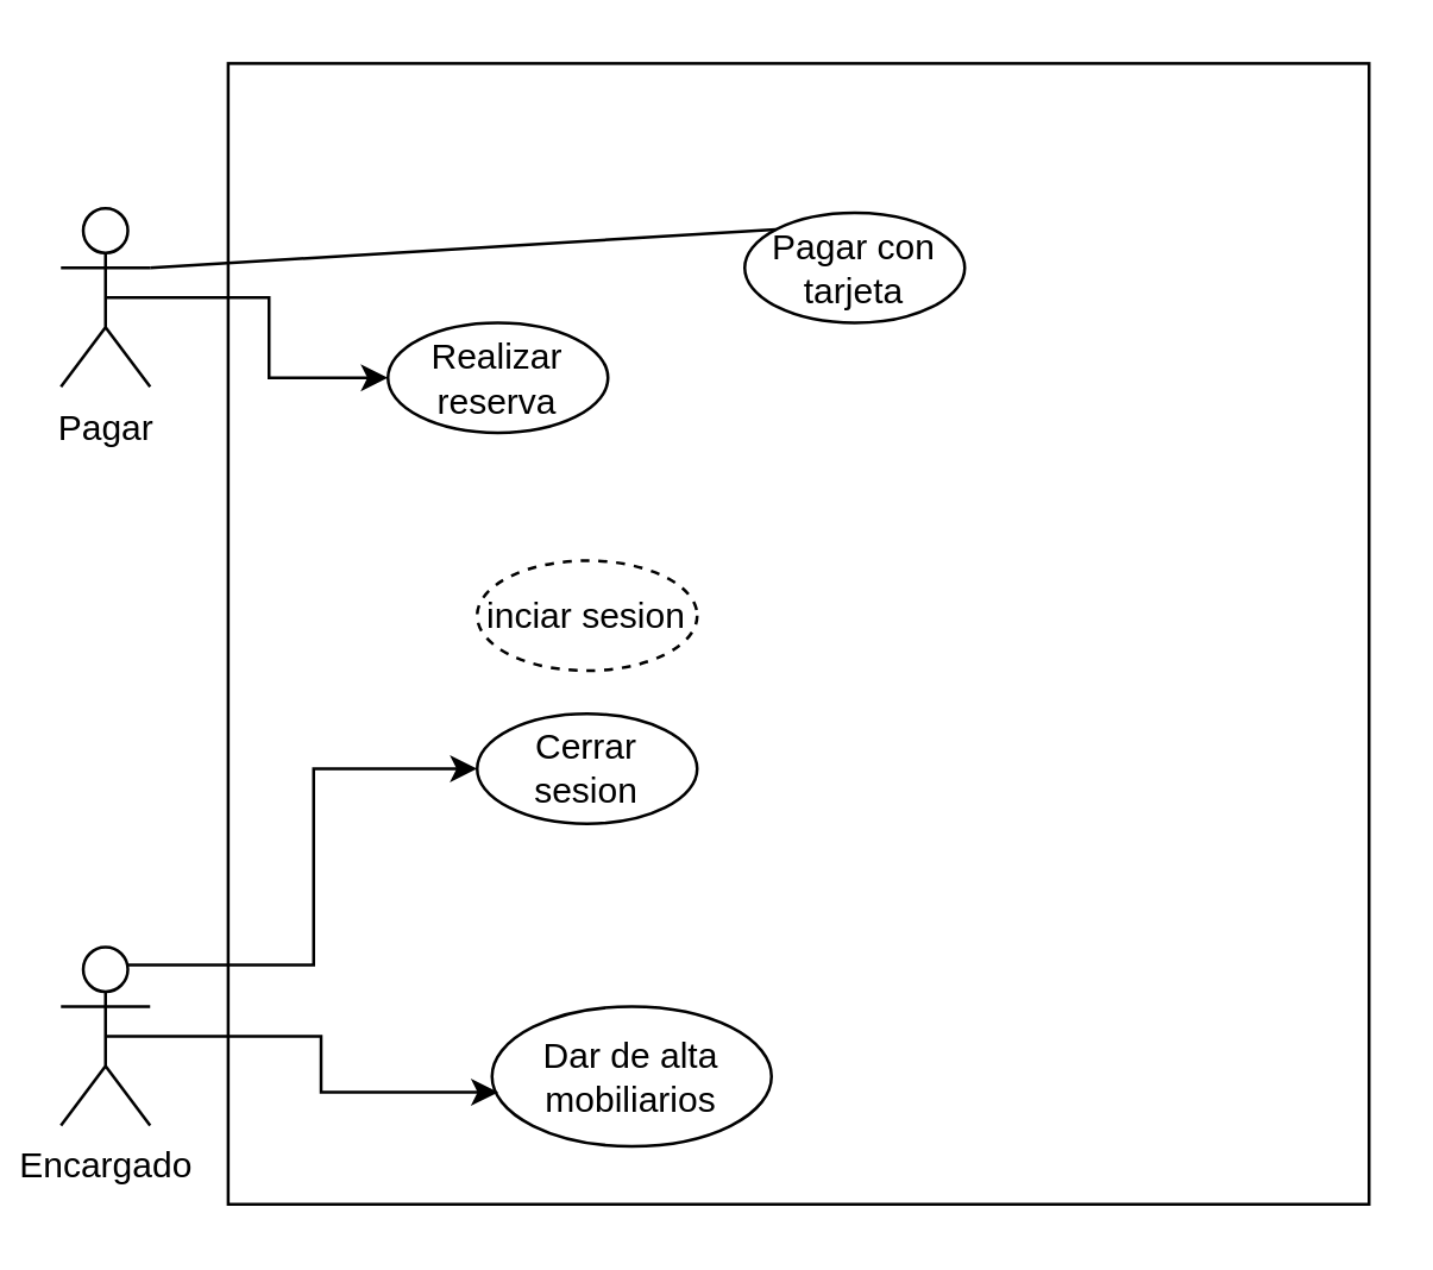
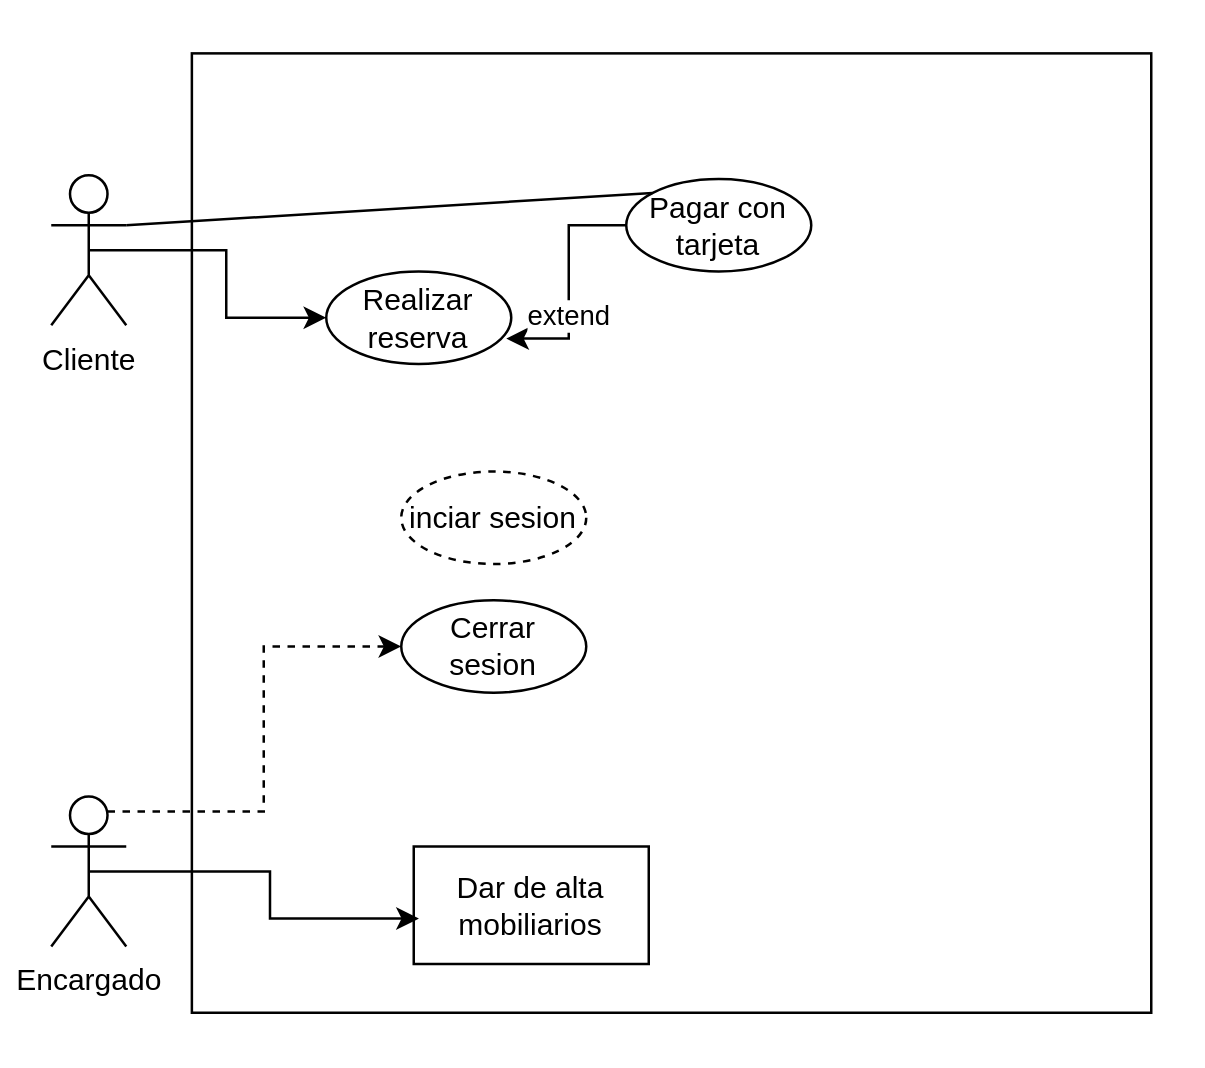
  <mxCell id="0" />
  <mxCell id="1" parent="0" />
  <mxCell id="2" value="" style="whiteSpace=wrap;html=1;aspect=fixed;movable=1;resizable=1;rotatable=1;deletable=1;editable=1;locked=0;connectable=1;" parent="1" vertex="1"><mxGeometry x="76.25" y="20.75" width="383.75" height="383.75" as="geometry" /></mxCell>
  <mxCell id="3" style="edgeStyle=orthogonalEdgeStyle;rounded=0;orthogonalLoop=1;jettySize=auto;html=1;exitX=0.5;exitY=0.5;exitDx=0;exitDy=0;exitPerimeter=0;" parent="1" source="4" target="7" edge="1"><mxGeometry relative="1" as="geometry" /></mxCell>
- <mxCell id="4" value="Pagar" style="shape=umlActor;verticalLabelPosition=bottom;verticalAlign=top;html=1;outlineConnect=0;" parent="1" vertex="1"><mxGeometry x="20" y="69.5" width="30" height="60" as="geometry" /></mxCell>
- <mxCell id="5" style="edgeStyle=orthogonalEdgeStyle;rounded=0;orthogonalLoop=1;jettySize=auto;html=1;exitX=0.75;exitY=0.1;exitDx=0;exitDy=0;exitPerimeter=0;entryX=0;entryY=0.5;entryDx=0;entryDy=0;" edge="1" parent="1" source="6" target="13"><mxGeometry relative="1" as="geometry" /></mxCell>
+ <mxCell id="4" value="Cliente" style="shape=umlActor;verticalLabelPosition=bottom;verticalAlign=top;html=1;outlineConnect=0;" parent="1" vertex="1"><mxGeometry x="20" y="69.5" width="30" height="60" as="geometry" /></mxCell>
+ <mxCell id="5" style="edgeStyle=orthogonalEdgeStyle;rounded=0;orthogonalLoop=1;jettySize=auto;html=1;exitX=0.75;exitY=0.1;exitDx=0;exitDy=0;exitPerimeter=0;entryX=0;entryY=0.5;entryDx=0;entryDy=0;dashed=1;" edge="1" parent="1" source="6" target="13"><mxGeometry relative="1" as="geometry" /></mxCell>
  <mxCell id="6" value="Encargado" style="shape=umlActor;verticalLabelPosition=bottom;verticalAlign=top;html=1;outlineConnect=0;" parent="1" vertex="1"><mxGeometry x="20" y="318" width="30" height="60" as="geometry" /></mxCell>
  <mxCell id="7" value="Realizar reserva" style="ellipse;whiteSpace=wrap;html=1;" parent="1" vertex="1"><mxGeometry x="130" y="108" width="74" height="37" as="geometry" /></mxCell>
  <mxCell id="8" value="Pagar con tarjeta" style="ellipse;whiteSpace=wrap;html=1;" parent="1" vertex="1"><mxGeometry x="250" y="71" width="74" height="37" as="geometry" /></mxCell>
- <mxCell id="9" value="Dar de alta mobiliarios" style="ellipse;whiteSpace=wrap;html=1;" parent="1" vertex="1"><mxGeometry x="165" y="338" width="94" height="47" as="geometry" /></mxCell>
+ <mxCell id="9" value="Dar de alta mobiliarios" style="whiteSpace=wrap;html=1;rounded=0;" parent="1" vertex="1"><mxGeometry x="165" y="338" width="94" height="47" as="geometry" /></mxCell>
+ <mxCell id="10" style="edgeStyle=orthogonalEdgeStyle;rounded=0;orthogonalLoop=1;jettySize=auto;html=1;entryX=0.973;entryY=0.725;entryDx=0;entryDy=0;entryPerimeter=0;" parent="1" source="8" target="7" edge="1"><mxGeometry relative="1" as="geometry" /></mxCell>
+ <mxCell id="11" value="extend" style="edgeLabel;html=1;align=center;verticalAlign=middle;resizable=0;points=[];" parent="10" vertex="1" connectable="0"><mxGeometry x="0.268" y="-1" relative="1" as="geometry"><mxPoint as="offset" /></mxGeometry></mxCell>
  <mxCell id="12" value="" style="endArrow=none;html=1;rounded=0;exitX=1;exitY=0.333;exitDx=0;exitDy=0;exitPerimeter=0;entryX=0;entryY=0;entryDx=0;entryDy=0;fillColor=#FF4B24;" parent="1" source="4" target="8" edge="1"><mxGeometry width="50" height="50" relative="1" as="geometry"><mxPoint x="130" y="78" as="sourcePoint" /><mxPoint x="180" y="28" as="targetPoint" /></mxGeometry></mxCell>
  <mxCell id="13" value="Cerrar sesion" style="ellipse;whiteSpace=wrap;html=1;" parent="1" vertex="1"><mxGeometry x="160" y="239.5" width="74" height="37" as="geometry" /></mxCell>
  <mxCell id="14" value="inciar sesion" style="ellipse;whiteSpace=wrap;html=1;dashed=1;" parent="1" vertex="1"><mxGeometry x="160" y="188" width="74" height="37" as="geometry" /></mxCell>
  <mxCell id="15" style="edgeStyle=orthogonalEdgeStyle;rounded=0;orthogonalLoop=1;jettySize=auto;html=1;exitX=0.5;exitY=0.5;exitDx=0;exitDy=0;exitPerimeter=0;entryX=0.022;entryY=0.613;entryDx=0;entryDy=0;entryPerimeter=0;" parent="1" source="6" target="9" edge="1"><mxGeometry relative="1" as="geometry" /></mxCell>
